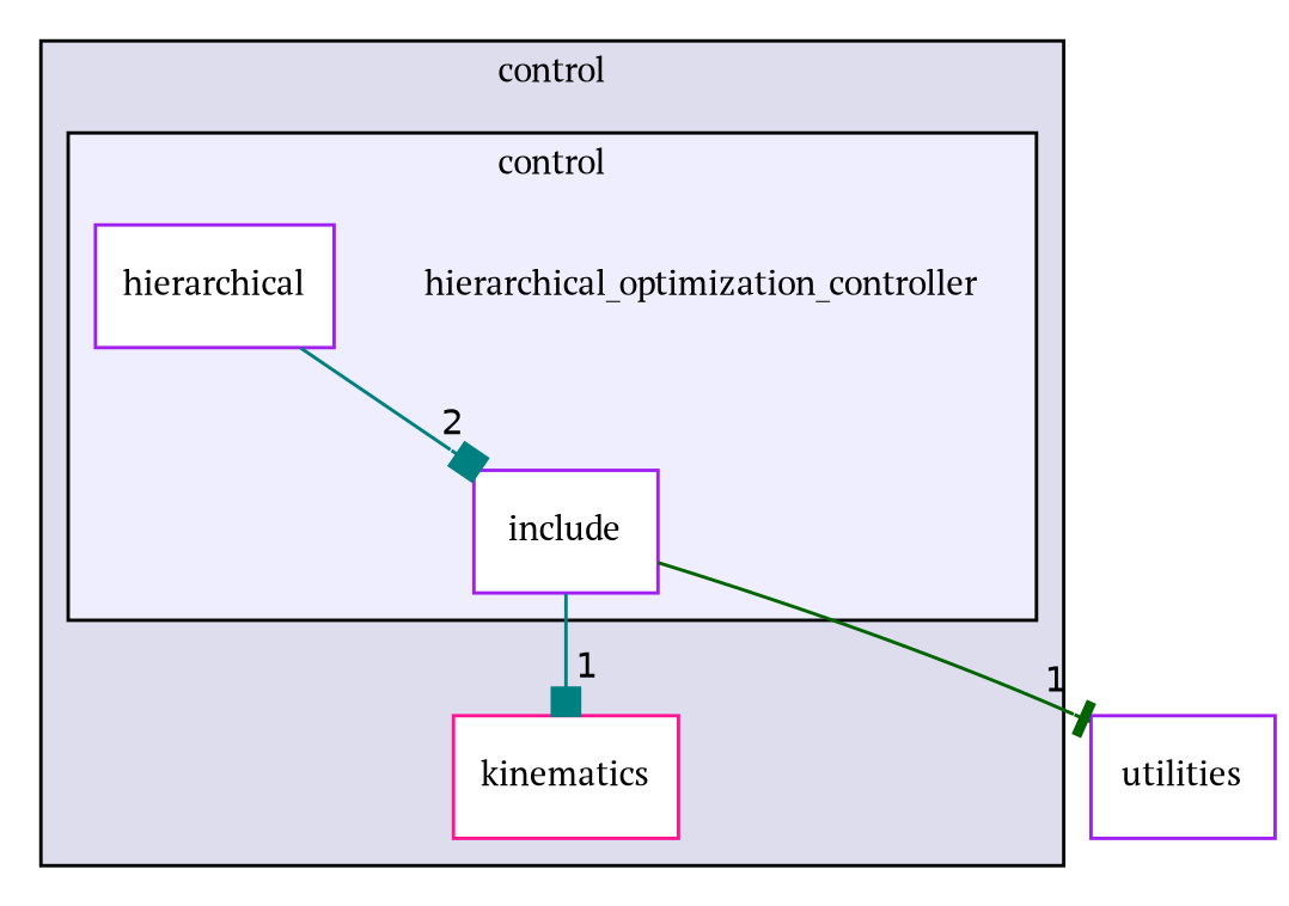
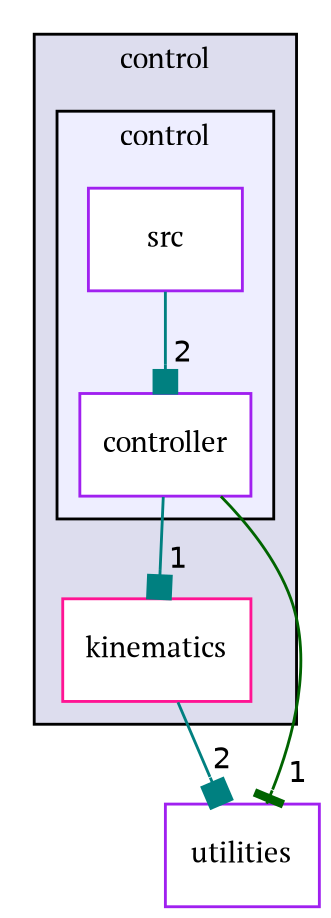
  digraph {
    compound=true
    fontname="PT Serif"
    node [color=purple fontname="PT Serif" fontsize=10 shape=box fillcolor=white style=filled]
    edge [arrowhead=box color=teal fontname="PT Serif" headlabel=1 labeldistance=1.5 labelfontname=Helvetica labelfontsize=10]
-   n1 [color=gray40 label=hierarchical_optimization_controller shape=plaintext fillcolor="" style=""]
-   n2 [label=include]
-   n3 [label=hierarchical]
+   n2 [label=controller]
+   n3 [label=src]
    n4 [color=deeppink label=kinematics]
    n5 [label=utilities]
    subgraph cluster_1 {
      bgcolor="#ddddee"
      fontsize=10
      label=control
      pencolor=black
      n4
      subgraph cluster_2 {
        bgcolor="#eeeeff"
        fontsize=10
        label=control
        pencolor=black
-       n1
        n2
        n3
      }
    }
    n2 -> n4
    n2 -> n5 [arrowhead=tee color=darkgreen]
    n3 -> n2 [headlabel=2]
+   n4 -> n5 [headlabel=2]
  }
